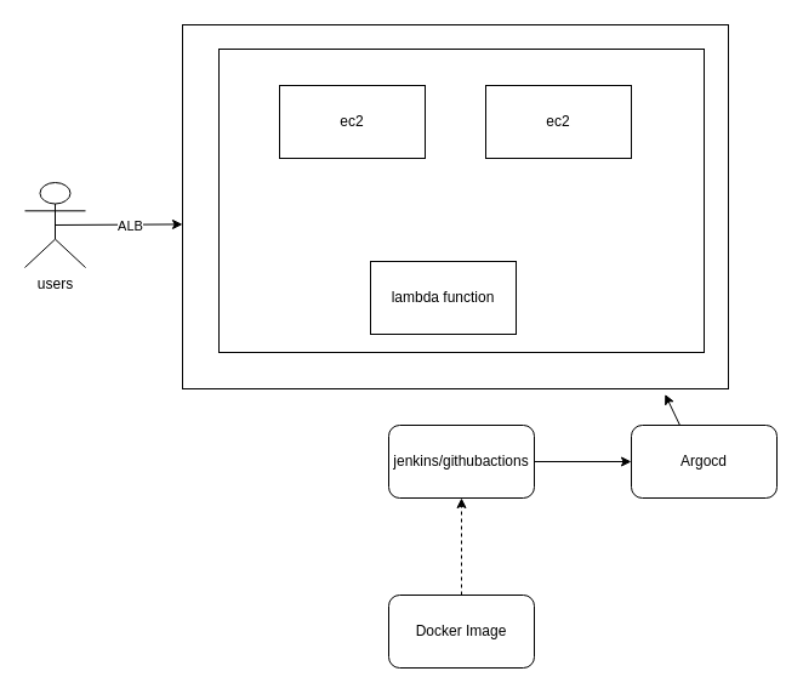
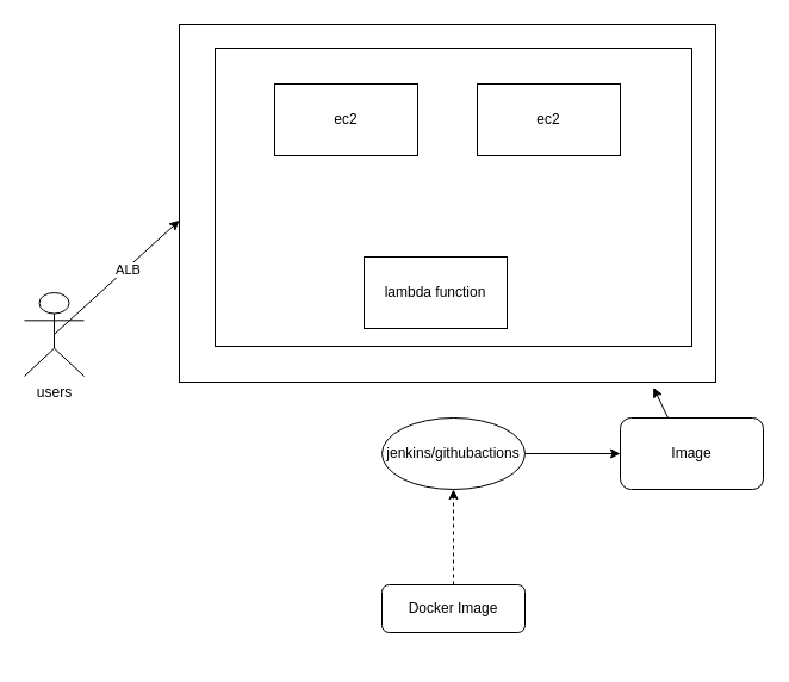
  <mxCell id="0" />
  <mxCell id="1" parent="0" />
  <mxCell id="2" value="" style="rounded=0;whiteSpace=wrap;html=1;" vertex="1" parent="1"><mxGeometry x="150" y="20" width="450" height="300" as="geometry" /></mxCell>
- <mxCell id="3" value="users&lt;div&gt;&lt;br&gt;&lt;/div&gt;" style="shape=umlActor;verticalLabelPosition=bottom;verticalAlign=top;html=1;outlineConnect=0;" vertex="1" parent="1"><mxGeometry x="20" y="150" width="50" height="70" as="geometry" /></mxCell>
+ <mxCell id="3" value="users&lt;div&gt;&lt;br&gt;&lt;/div&gt;" style="shape=umlActor;verticalLabelPosition=bottom;verticalAlign=top;html=1;outlineConnect=0;" vertex="1" parent="1"><mxGeometry x="20" y="245" width="50" height="70" as="geometry" /></mxCell>
  <mxCell id="4" value="" style="rounded=0;whiteSpace=wrap;html=1;" vertex="1" parent="1"><mxGeometry x="180" y="40" width="400" height="250" as="geometry" /></mxCell>
  <mxCell id="5" value="lambda function" style="rounded=0;whiteSpace=wrap;html=1;" vertex="1" parent="1"><mxGeometry x="305" y="215" width="120" height="60" as="geometry" /></mxCell>
  <mxCell id="6" value="ec2" style="rounded=0;whiteSpace=wrap;html=1;" vertex="1" parent="1"><mxGeometry x="400" y="70" width="120" height="60" as="geometry" /></mxCell>
  <mxCell id="7" value="ec2" style="rounded=0;whiteSpace=wrap;html=1;" vertex="1" parent="1"><mxGeometry x="230" y="70" width="120" height="60" as="geometry" /></mxCell>
  <mxCell id="8" style="edgeStyle=none;html=1;exitX=0.5;exitY=0.5;exitDx=0;exitDy=0;exitPerimeter=0;entryX=0;entryY=0.548;entryDx=0;entryDy=0;entryPerimeter=0;" edge="1" parent="1" source="3" target="2"><mxGeometry relative="1" as="geometry" /></mxCell>
  <mxCell id="9" value="ALB" style="edgeLabel;html=1;align=center;verticalAlign=middle;resizable=0;points=[];" vertex="1" connectable="0" parent="8"><mxGeometry x="0.156" y="-1" relative="1" as="geometry"><mxPoint as="offset" /></mxGeometry></mxCell>
  <mxCell id="10" style="edgeStyle=none;html=1;exitX=0.5;exitY=0;exitDx=0;exitDy=0;entryX=0.5;entryY=1;entryDx=0;entryDy=0;dashed=1;" edge="1" parent="1" source="11" target="13"><mxGeometry relative="1" as="geometry" /></mxCell>
- <mxCell id="11" value="Docker Image" style="rounded=1;whiteSpace=wrap;html=1;" vertex="1" parent="1"><mxGeometry x="320" y="490" width="120" height="60" as="geometry" /></mxCell>
+ <mxCell id="11" value="Docker Image" style="rounded=1;whiteSpace=wrap;html=1;" vertex="1" parent="1"><mxGeometry x="320" y="490" width="120" height="40" as="geometry" /></mxCell>
  <mxCell id="12" style="edgeStyle=none;html=1;exitX=1;exitY=0.5;exitDx=0;exitDy=0;" edge="1" parent="1" source="13"><mxGeometry relative="1" as="geometry"><mxPoint x="520" y="380" as="targetPoint" /></mxGeometry></mxCell>
- <mxCell id="13" value="jenkins/githubactions" style="rounded=1;whiteSpace=wrap;html=1;" vertex="1" parent="1"><mxGeometry x="320" y="350" width="120" height="60" as="geometry" /></mxCell>
+ <mxCell id="13" value="jenkins/githubactions" style="ellipse;whiteSpace=wrap;html=1;" vertex="1" parent="1"><mxGeometry x="320" y="350" width="120" height="60" as="geometry" /></mxCell>
  <mxCell id="14" value="" style="edgeStyle=none;html=1;entryX=0.884;entryY=1.015;entryDx=0;entryDy=0;entryPerimeter=0;" edge="1" parent="1" source="15" target="2"><mxGeometry relative="1" as="geometry"><Array as="points"><mxPoint x="560" y="350" /></Array></mxGeometry></mxCell>
- <mxCell id="15" value="Argocd" style="rounded=1;whiteSpace=wrap;html=1;" vertex="1" parent="1"><mxGeometry x="520" y="350" width="120" height="60" as="geometry" /></mxCell>
+ <mxCell id="15" value="Image" style="rounded=1;whiteSpace=wrap;html=1;" vertex="1" parent="1"><mxGeometry x="520" y="350" width="120" height="60" as="geometry" /></mxCell>
